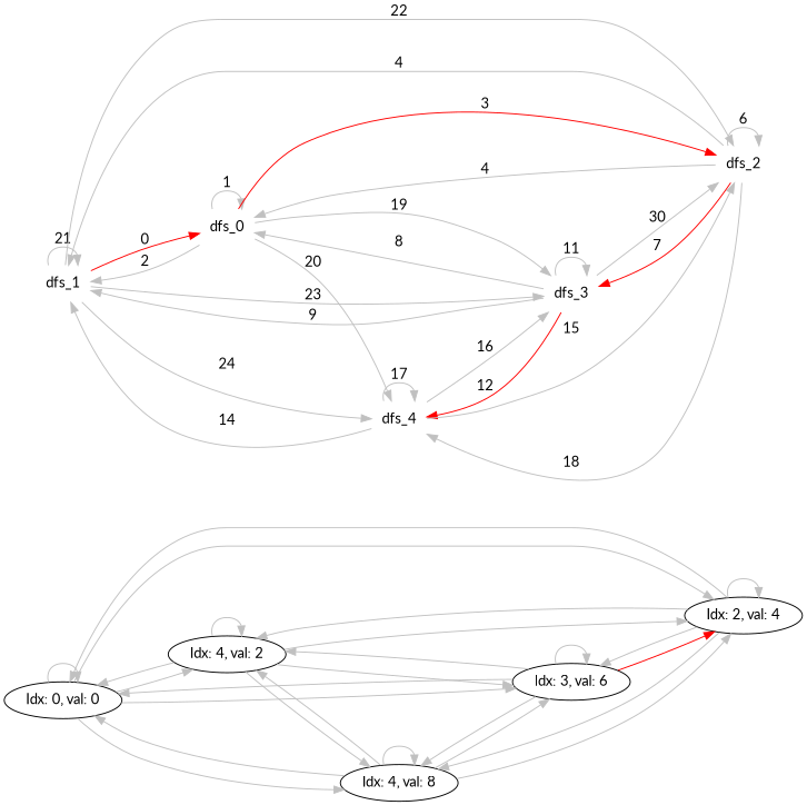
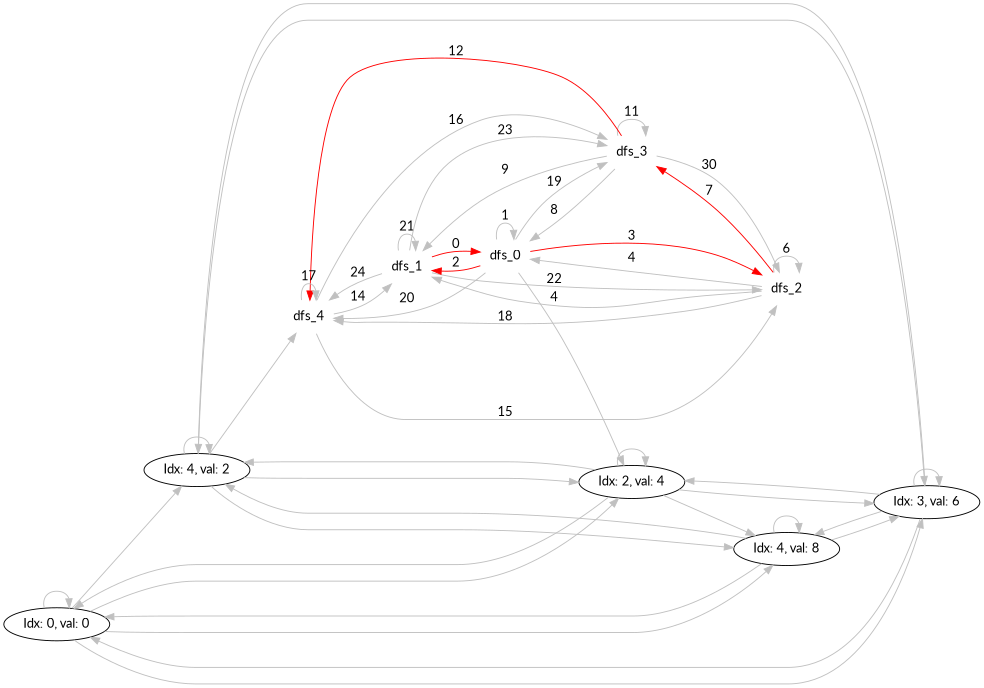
  digraph {
    fontname=Lato
    rankdir=LR
    node [fontname=Lato shape=oval]
    edge [color=gray fontname=Lato]
    n1 [label="Idx: 0, val: 0"]
    n2 [label="Idx: 4, val: 2"]
    n3 [label="Idx: 2, val: 4"]
    n4 [label="Idx: 3, val: 6"]
    n5 [label="Idx: 4, val: 8"]
    dfs_1 [shape=none]
    dfs_0 [shape=none]
    dfs_2 [shape=none]
    dfs_3 [shape=none]
    dfs_4 [shape=none]
    n1 -> n1
    n1 -> n2
    n1 -> n3
    n1 -> n4
    n1 -> n5
-   n2 -> n1
+   n2 -> dfs_4
    n2 -> n2
    n2 -> n3
    n2 -> n4
    n2 -> n5
    n3 -> n1
    n3 -> n2
    n3 -> n3
    n3 -> n4
    n3 -> n5
    n4 -> n1
    n4 -> n2
-   n4 -> n3 [color=red]
+   n4 -> n3
    n4 -> n4
    n4 -> n5
    n5 -> n1
    n5 -> n2
-   n5 -> n3
+   dfs_0 -> n3
    n5 -> n4
    n5 -> n5
    dfs_1 -> dfs_1 [label=21]
    dfs_1 -> dfs_0 [color=red label=0]
    dfs_1 -> dfs_2 [label=22]
    dfs_1 -> dfs_3 [label=23]
    dfs_1 -> dfs_4 [label=24]
-   dfs_0 -> dfs_1 [label=2]
+   dfs_0 -> dfs_1 [color=red label=2]
    dfs_0 -> dfs_0 [label=1]
    dfs_0 -> dfs_2 [color=red label=3]
    dfs_0 -> dfs_3 [label=19]
    dfs_0 -> dfs_4 [label=20]
    dfs_2 -> dfs_1 [label=4]
    dfs_2 -> dfs_0 [label=4]
    dfs_2 -> dfs_2 [label=6]
    dfs_2 -> dfs_3 [color=red label=7]
    dfs_2 -> dfs_4 [label=18]
    dfs_3 -> dfs_1 [label=9]
    dfs_3 -> dfs_0 [label=8]
    dfs_3 -> dfs_2 [label=30]
    dfs_3 -> dfs_3 [label=11]
    dfs_3 -> dfs_4 [color=red label=12]
    dfs_4 -> dfs_1 [label=14]
    dfs_4 -> dfs_2 [label=15]
    dfs_4 -> dfs_3 [label=16]
    dfs_4 -> dfs_4 [label=17]
  }
